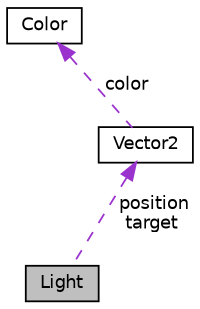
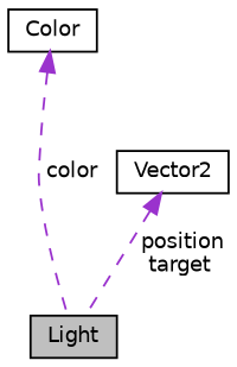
  digraph {
    node [color=black fillcolor=white fontname=Helvetica fontsize=10 shape=record style=filled]
    edge [color=darkorchid3 dir=back fontname=Helvetica fontsize=10 labelfontname=Helvetica labelfontsize=10 style=dashed]
    n1 [fillcolor=grey75 fontcolor=black height=0.2 label=Light width=0.4]
    n2 [height=0.2 label=Vector2 width=0.4]
    n3 [height=0.2 label=Color width=0.4]
    n2 -> n1 [label=" position\ntarget"]
-   n3 -> n2 [label=" color"]
+   n3 -> n1 [label=" color"]
  }
